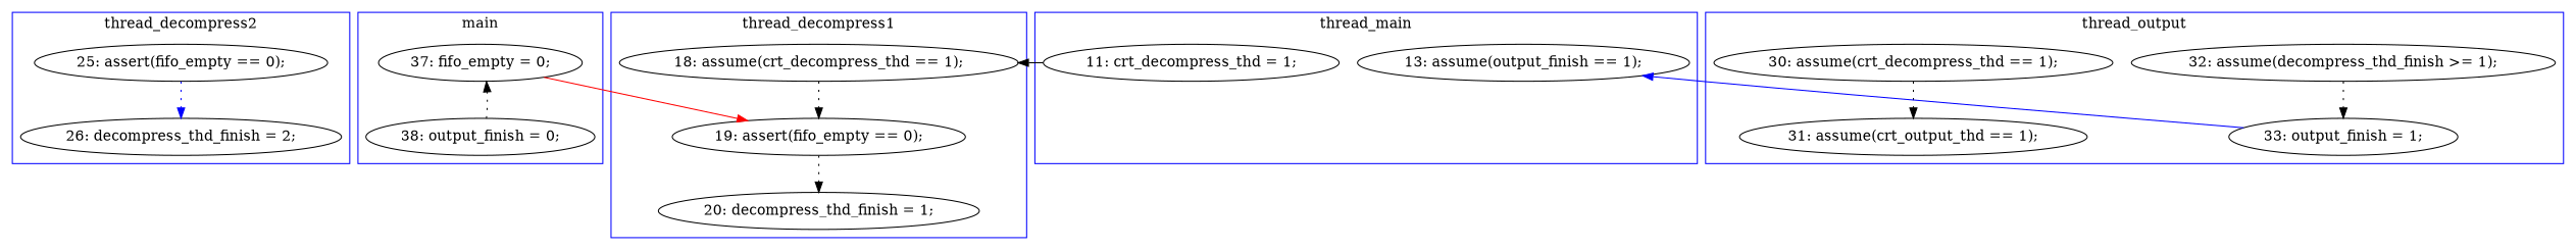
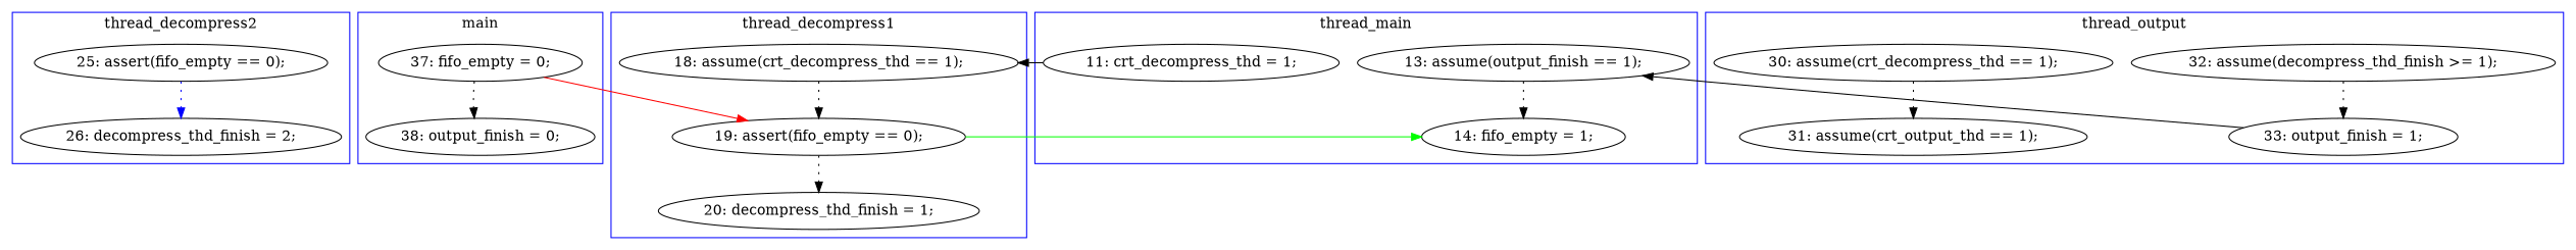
  digraph {
    edge [color=black style=dotted]
    n1 [label="25: assert(fifo_empty == 0);"]
    n2 [label="26: decompress_thd_finish = 2;"]
    n3 [label="37: fifo_empty = 0;"]
    n4 [label="38: output_finish = 0;"]
    n5 [label="13: assume(output_finish == 1);"]
+   n6 [label="14: fifo_empty = 1;"]
    n7 [label="11: crt_decompress_thd = 1;"]
    n8 [label="19: assert(fifo_empty == 0);"]
    n9 [label="18: assume(crt_decompress_thd == 1);"]
    n10 [label="20: decompress_thd_finish = 1;"]
    n11 [label="31: assume(crt_output_thd == 1);"]
    n12 [label="32: assume(decompress_thd_finish >= 1);"]
    n13 [label="30: assume(crt_decompress_thd == 1);"]
    n14 [label="33: output_finish = 1;"]
    subgraph cluster_1 {
      color=blue
      label=thread_decompress2
      n1
      n2
    }
    subgraph cluster_2 {
      color=blue
      label=main
      n3
      n4
    }
    subgraph cluster_3 {
      color=blue
      label=thread_main
      n5
+     n6
      n7
    }
    subgraph cluster_4 {
      color=blue
      label=thread_decompress1
      n8
      n9
      n10
    }
    subgraph cluster_5 {
      color=blue
      label=thread_output
      n11
      n12
      n13
      n14
    }
    n1 -> n2 [color=Blue]
-   n4 -> n3
+   n3 -> n4
    n3 -> n8 [color=Red constraint=false style=""]
+   n5 -> n6
    n7 -> n9 [constraint=false style=""]
+   n8 -> n6 [color=Green constraint=false style=""]
    n8 -> n10
    n9 -> n8
    n12 -> n14
    n13 -> n11
-   n14 -> n5 [color=Blue constraint=false style=""]
+   n14 -> n5 [constraint=false style=""]
  }
